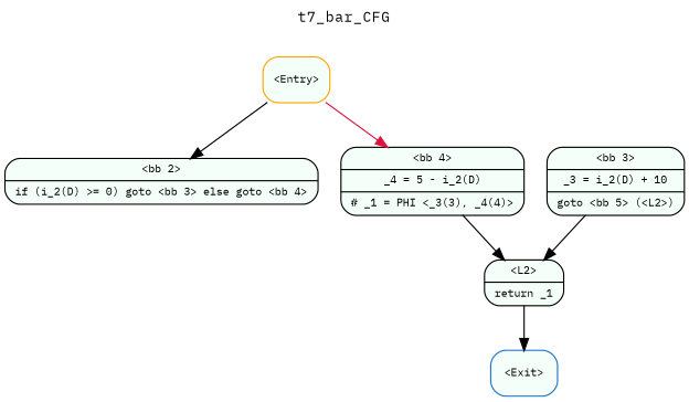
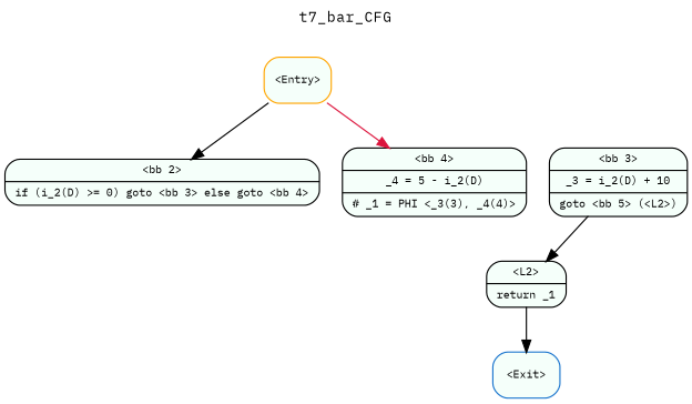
  digraph {
    fontname="IBM Plex Mono"
    fontsize=12
    label=t7_bar_CFG
    labelloc=top
    node [color=black fillcolor=mintcream fontname="IBM Plex Mono" fontsize=9 shape=Mrecord style=filled]
    edge [color=black fontname="IBM Plex Mono" fontsize=10]
    n1 [color=orange label="{ \<Entry\> }"]
    n2 [label="{ \<bb 2\>|if (i_2(D) \>= 0) goto \<bb 3\> else goto \<bb 4\> }"]
    n3 [label="{ \<bb 4\>|_4 = 5 - i_2(D)|# _1 = PHI \<_3(3), _4(4)\> }"]
    n4 [label="{ \<bb 3\>|_3 = i_2(D) + 10|goto \<bb 5\> (\<L2\>) }"]
    n5 [label="{ \<L2\>|return _1 }"]
    n6 [color=dodgerblue3 label="{ \<Exit\> }"]
    n1 -> n2
    n1 -> n3 [color=crimson]
-   n3 -> n5
    n4 -> n5
    n5 -> n6
  }
